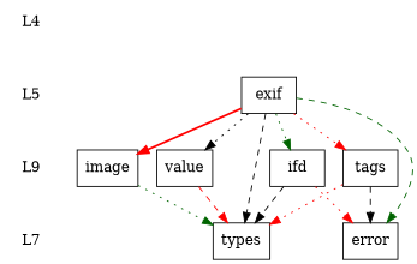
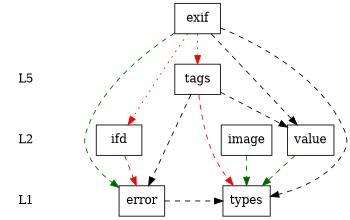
  digraph {
    node [shape=box]
    edge [style=dashed color=black]
-   L1 [shape=plaintext label=L7]
+   L1 [shape=plaintext]
    types
    error
-   L2 [shape=plaintext label=L9]
+   L2 [shape=plaintext]
    ifd
    image
    value
    n8 [label=L5 shape=plaintext]
-   L4 [shape=plaintext]
    exif
    tags
    subgraph sub_1 {
      rank=same
      L1
      types
      error
    }
    subgraph sub_2 {
      rank=same
      L2
      ifd
      image
      value
    }
    L2 -> L1 [style=invis color=""]
-   ifd -> types
-   ifd -> error [color=red style=dotted]
-   image -> types [color=darkgreen style=dotted]
-   value -> types [color=red]
+   error -> types
+   ifd -> error [color=red]
+   image -> types [color=darkgreen]
+   value -> types [color=darkgreen]
    n8 -> L2 [style=invis color=""]
-   L4 -> n8 [style=invis color=""]
    exif -> types
    exif -> error [color=darkgreen]
-   exif -> ifd [color=darkgreen style=dotted]
-   exif -> image [color=red style=bold]
-   exif -> value [style=dotted]
+   exif -> ifd [color=red style=dotted]
+   exif -> value
    exif -> tags [color=red style=dotted]
-   tags -> types [color=red style=dotted]
+   tags -> types [color=red]
    tags -> error
+   tags -> value
  }
